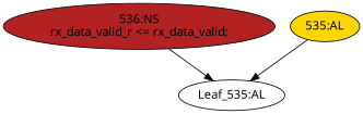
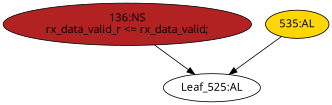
  strict digraph {
    fontname="Noto Sans"
    node [fontname="Noto Sans" style=filled]
    edge [cond="[]" fontname="Noto Sans" lineno=None]
-   n1 [ast="<pyverilog.vparser.ast.NonblockingSubstitution object at 0x7f9fff9d2650>" fillcolor=firebrick label="536:NS\nrx_data_valid_r <= rx_data_valid;" statements="[<pyverilog.vparser.ast.NonblockingSubstitution object at 0x7f9fff9d2650>]" typ=NonblockingSubstitution]
-   n2 [def_var="['rx_data_valid_r']" label="Leaf_535:AL" style=""]
+   n1 [ast="<pyverilog.vparser.ast.NonblockingSubstitution object at 0x7f9fff9d2650>" fillcolor=firebrick label="136:NS\nrx_data_valid_r <= rx_data_valid;" statements="[<pyverilog.vparser.ast.NonblockingSubstitution object at 0x7f9fff9d2650>]" typ=NonblockingSubstitution]
+   n2 [def_var="['rx_data_valid_r']" label="Leaf_525:AL" style=""]
    n3 [ast="<pyverilog.vparser.ast.Always object at 0x7fa020e95d10>" clk_sens=True fillcolor=gold label="535:AL" sens="['clk']" statements="[]" typ=Always use_var="['rx_data_valid']"]
    n1 -> n2
    n3 -> n2
  }
